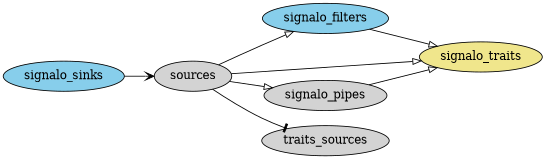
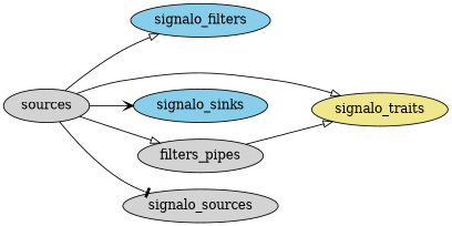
  digraph {
    rankdir=LR
    node [fillcolor=lightgrey style=filled]
    edge [arrowhead=onormal]
    signalo_filters [fillcolor=skyblue]
    signalo_traits [fillcolor=khaki]
    signalo_sinks [fillcolor=skyblue]
-   signalo_pipes
+   signalo_pipes [label=filters_pipes]
    n5 [label=sources]
-   signalo_sources [label=traits_sources]
-   signalo_filters -> signalo_traits
+   signalo_sources
    signalo_pipes -> signalo_traits
    n5 -> signalo_filters
    n5 -> signalo_traits
-   signalo_sinks -> n5 [arrowhead=vee]
+   n5 -> signalo_sinks [arrowhead=vee]
    n5 -> signalo_pipes
    n5 -> signalo_sources [arrowhead=tee]
  }
